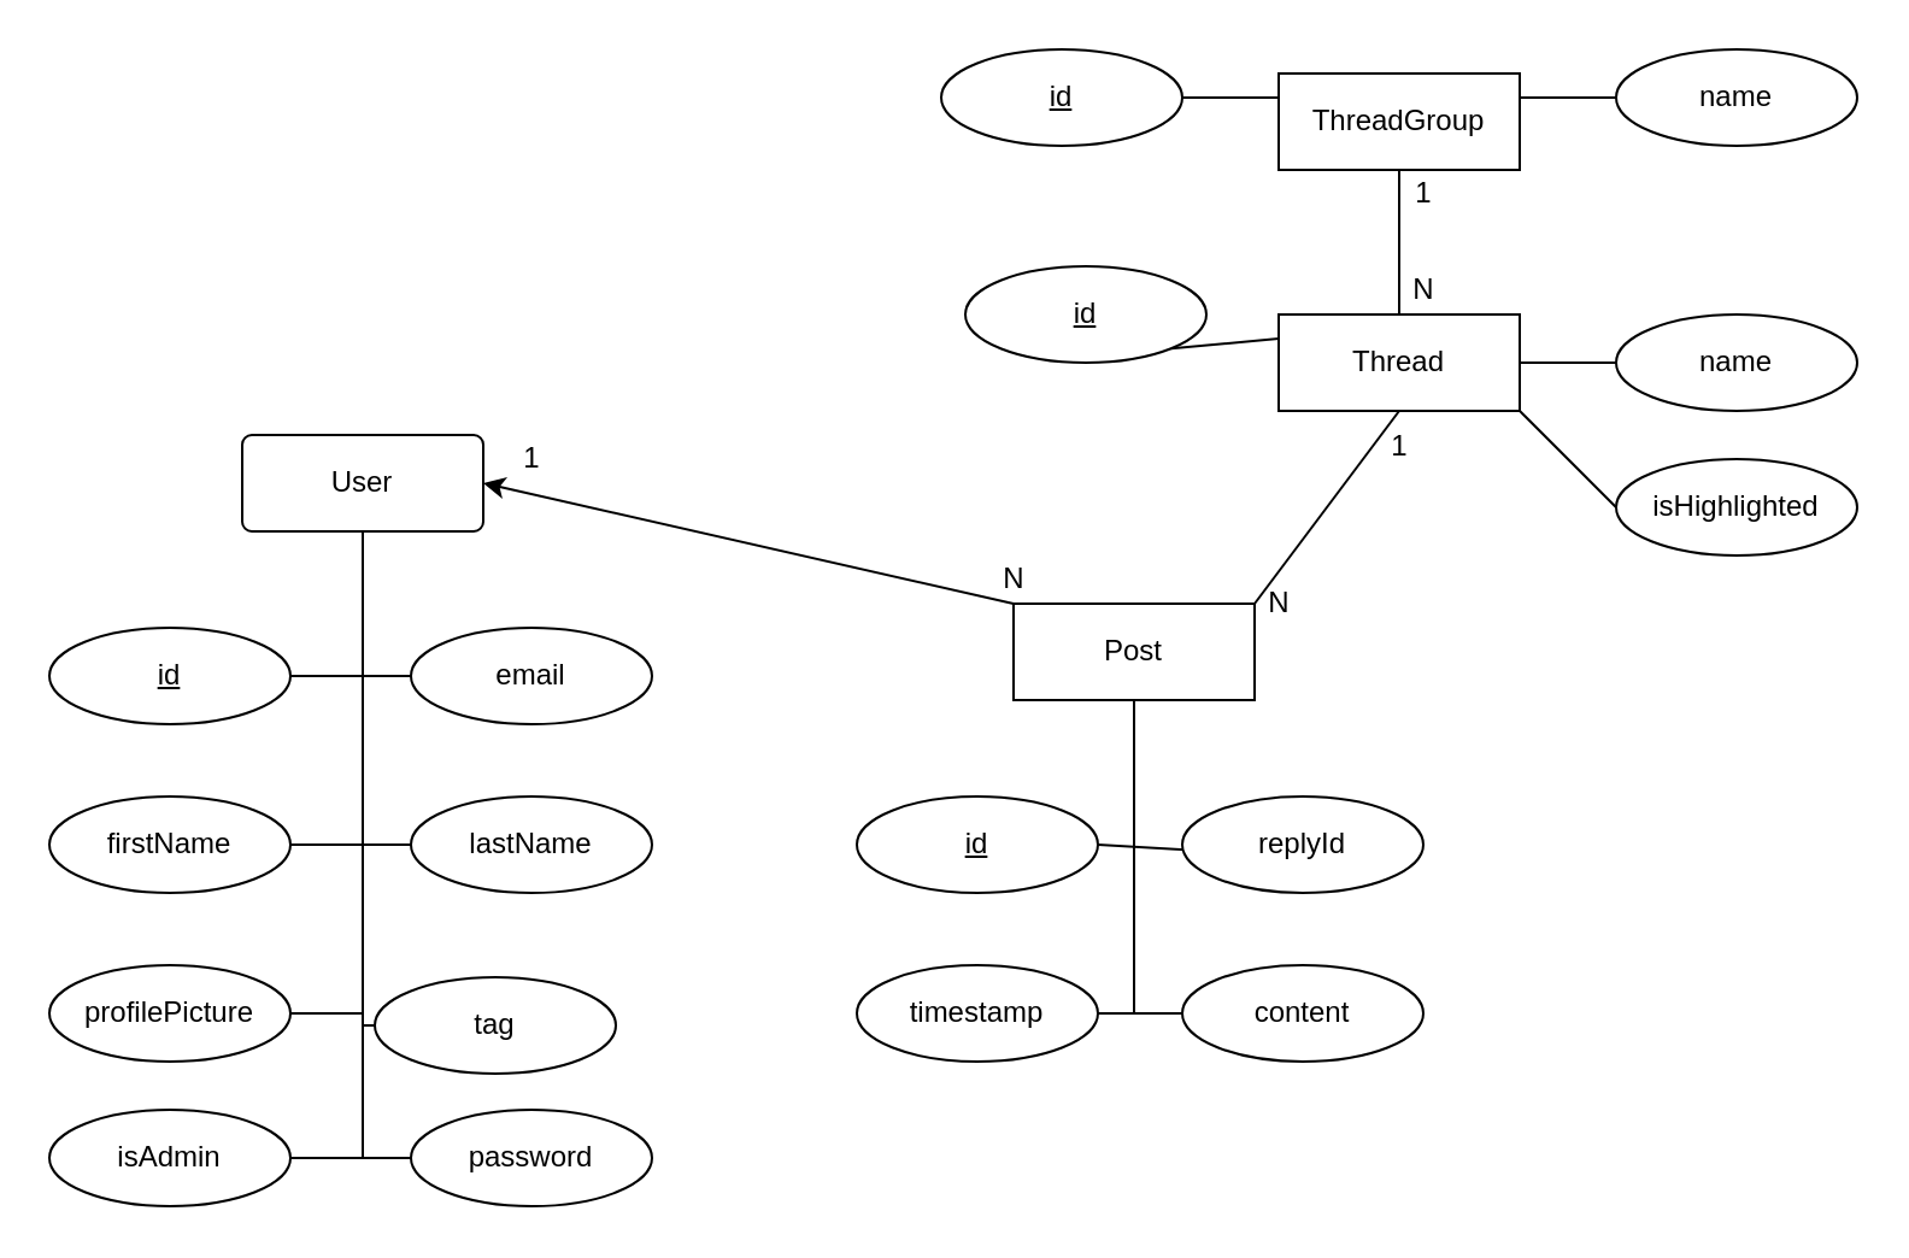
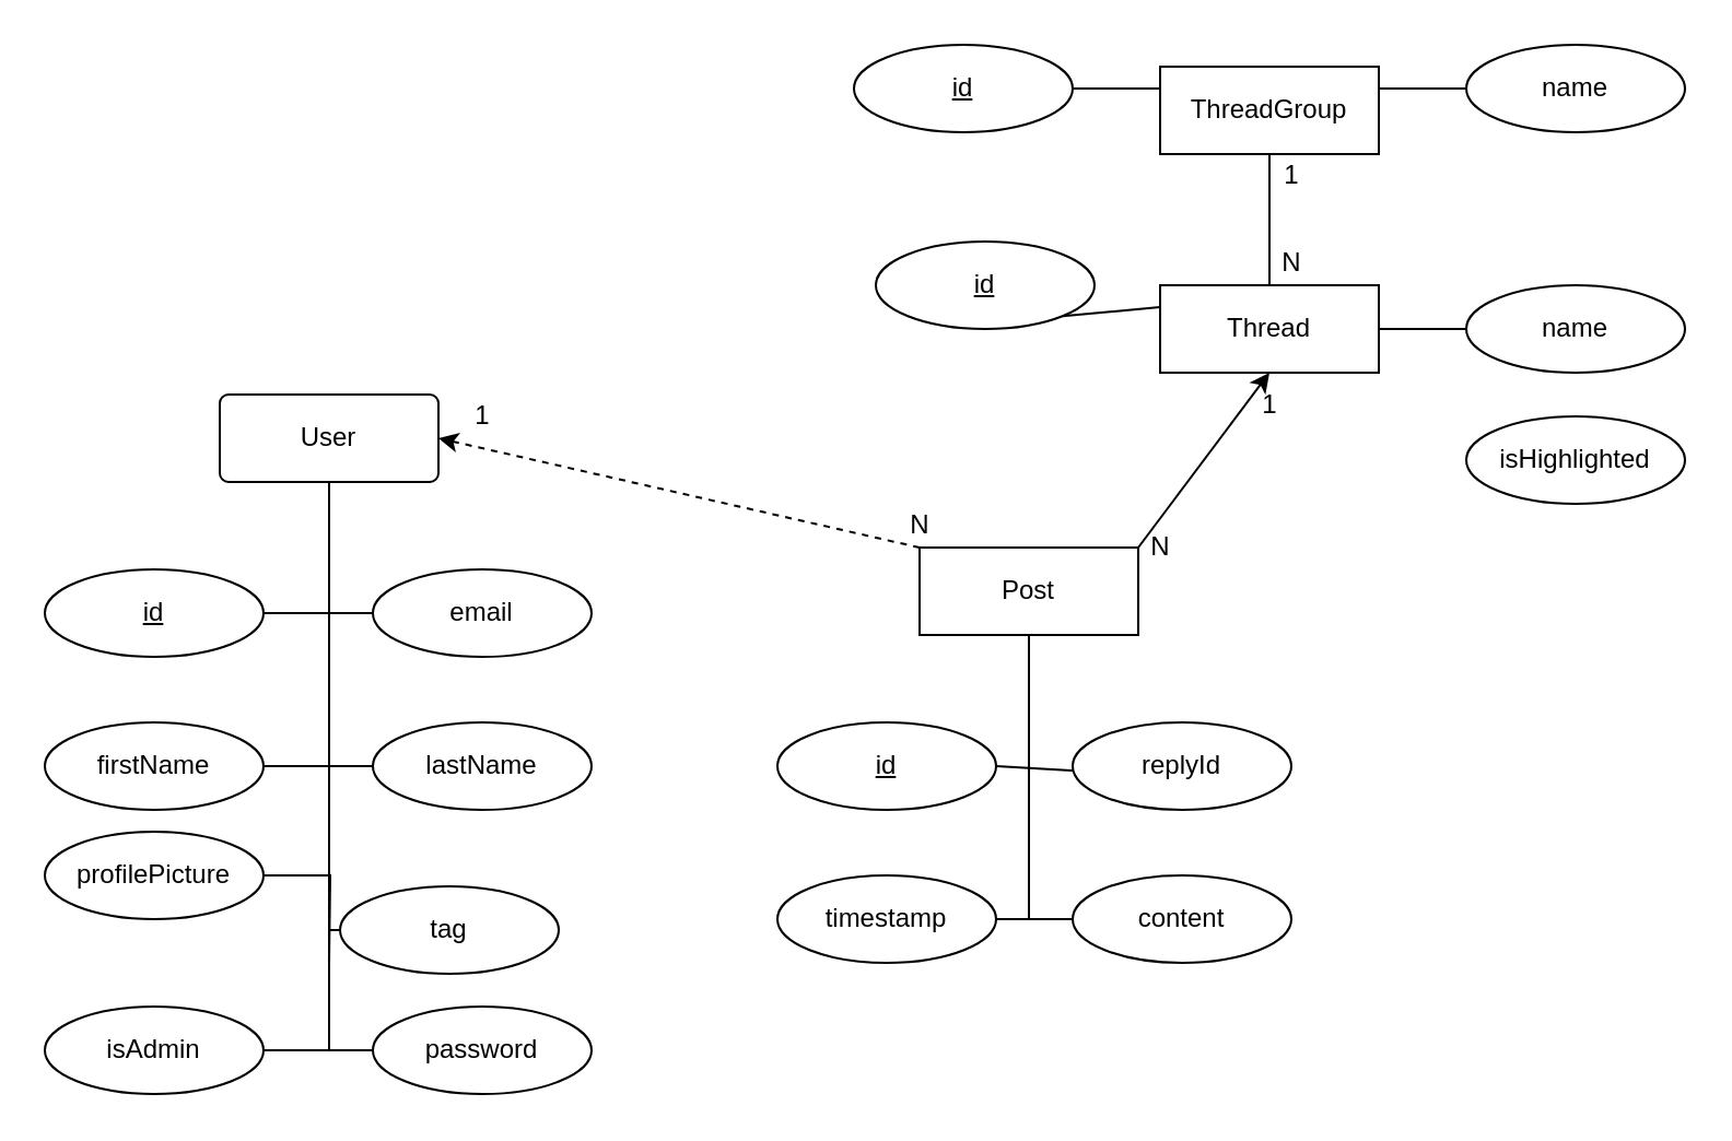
  <mxCell id="0" />
  <mxCell id="1" parent="0" />
  <mxCell id="2" style="edgeStyle=orthogonalEdgeStyle;rounded=0;orthogonalLoop=1;jettySize=auto;html=1;exitX=0.5;exitY=1;exitDx=0;exitDy=0;endArrow=none;endFill=0;" edge="1" parent="1" source="3"><mxGeometry relative="1" as="geometry"><mxPoint x="150" y="480" as="targetPoint" /></mxGeometry></mxCell>
  <mxCell id="3" value="User" style="rounded=1;arcSize=10;whiteSpace=wrap;html=1;align=center;" vertex="1" parent="1"><mxGeometry x="100" y="180" width="100" height="40" as="geometry" /></mxCell>
  <mxCell id="4" style="edgeStyle=orthogonalEdgeStyle;rounded=0;orthogonalLoop=1;jettySize=auto;html=1;exitX=0;exitY=0.5;exitDx=0;exitDy=0;endArrow=none;endFill=0;" edge="1" parent="1" source="5"><mxGeometry relative="1" as="geometry"><mxPoint x="150" y="280" as="targetPoint" /></mxGeometry></mxCell>
  <mxCell id="5" value="email" style="ellipse;whiteSpace=wrap;html=1;align=center;" vertex="1" parent="1"><mxGeometry x="170" y="260" width="100" height="40" as="geometry" /></mxCell>
  <mxCell id="6" style="edgeStyle=orthogonalEdgeStyle;rounded=0;orthogonalLoop=1;jettySize=auto;html=1;exitX=1;exitY=0.5;exitDx=0;exitDy=0;endArrow=none;endFill=0;" edge="1" parent="1" source="7"><mxGeometry relative="1" as="geometry"><mxPoint x="150" y="300" as="targetPoint" /></mxGeometry></mxCell>
  <mxCell id="7" value="id" style="ellipse;whiteSpace=wrap;html=1;align=center;fontStyle=4;" vertex="1" parent="1"><mxGeometry x="20" y="260" width="100" height="40" as="geometry" /></mxCell>
  <mxCell id="8" style="edgeStyle=orthogonalEdgeStyle;rounded=0;orthogonalLoop=1;jettySize=auto;html=1;exitX=1;exitY=0.5;exitDx=0;exitDy=0;endArrow=none;endFill=0;" edge="1" parent="1" source="9"><mxGeometry relative="1" as="geometry"><mxPoint x="150" y="370" as="targetPoint" /></mxGeometry></mxCell>
  <mxCell id="9" value="firstName" style="ellipse;whiteSpace=wrap;html=1;align=center;" vertex="1" parent="1"><mxGeometry x="20" y="330" width="100" height="40" as="geometry" /></mxCell>
  <mxCell id="10" style="edgeStyle=orthogonalEdgeStyle;rounded=0;orthogonalLoop=1;jettySize=auto;html=1;exitX=0;exitY=0.5;exitDx=0;exitDy=0;endArrow=none;endFill=0;" edge="1" parent="1" source="11"><mxGeometry relative="1" as="geometry"><mxPoint x="150" y="350" as="targetPoint" /></mxGeometry></mxCell>
  <mxCell id="11" value="lastName" style="ellipse;whiteSpace=wrap;html=1;align=center;" vertex="1" parent="1"><mxGeometry x="170" y="330" width="100" height="40" as="geometry" /></mxCell>
  <mxCell id="12" style="edgeStyle=orthogonalEdgeStyle;rounded=0;orthogonalLoop=1;jettySize=auto;html=1;exitX=1;exitY=0.5;exitDx=0;exitDy=0;endArrow=none;endFill=0;" edge="1" parent="1" source="13"><mxGeometry relative="1" as="geometry"><mxPoint x="150" y="440" as="targetPoint" /></mxGeometry></mxCell>
- <mxCell id="13" value="profilePicture" style="ellipse;whiteSpace=wrap;html=1;align=center;" vertex="1" parent="1"><mxGeometry x="20" y="400" width="100" height="40" as="geometry" /></mxCell>
+ <mxCell id="13" value="profilePicture" style="ellipse;whiteSpace=wrap;html=1;align=center;" vertex="1" parent="1"><mxGeometry x="20" y="380" width="100" height="40" as="geometry" /></mxCell>
  <mxCell id="14" style="edgeStyle=orthogonalEdgeStyle;rounded=0;orthogonalLoop=1;jettySize=auto;html=1;exitX=0;exitY=0.5;exitDx=0;exitDy=0;endArrow=none;endFill=0;" edge="1" parent="1" source="15"><mxGeometry relative="1" as="geometry"><mxPoint x="150" y="420" as="targetPoint" /></mxGeometry></mxCell>
  <mxCell id="15" value="tag" style="ellipse;whiteSpace=wrap;html=1;align=center;" vertex="1" parent="1"><mxGeometry x="155" y="405" width="100" height="40" as="geometry" /></mxCell>
  <mxCell id="16" style="edgeStyle=orthogonalEdgeStyle;rounded=0;orthogonalLoop=1;jettySize=auto;html=1;exitX=1;exitY=0.5;exitDx=0;exitDy=0;endArrow=none;endFill=0;" edge="1" parent="1" source="17"><mxGeometry relative="1" as="geometry"><mxPoint x="150" y="480" as="targetPoint" /></mxGeometry></mxCell>
  <mxCell id="17" value="isAdmin" style="ellipse;whiteSpace=wrap;html=1;align=center;" vertex="1" parent="1"><mxGeometry x="20" y="460" width="100" height="40" as="geometry" /></mxCell>
  <mxCell id="18" style="edgeStyle=orthogonalEdgeStyle;rounded=0;orthogonalLoop=1;jettySize=auto;html=1;exitX=0;exitY=0.5;exitDx=0;exitDy=0;endArrow=none;endFill=0;" edge="1" parent="1" source="19"><mxGeometry relative="1" as="geometry"><mxPoint x="150" y="480" as="targetPoint" /></mxGeometry></mxCell>
  <mxCell id="19" value="password" style="ellipse;whiteSpace=wrap;html=1;align=center;" vertex="1" parent="1"><mxGeometry x="170" y="460" width="100" height="40" as="geometry" /></mxCell>
  <mxCell id="20" value="ThreadGroup" style="whiteSpace=wrap;html=1;align=center;" vertex="1" parent="1"><mxGeometry x="530" y="30" width="100" height="40" as="geometry" /></mxCell>
  <mxCell id="21" style="edgeStyle=orthogonalEdgeStyle;rounded=0;orthogonalLoop=1;jettySize=auto;html=1;exitX=1;exitY=0.5;exitDx=0;exitDy=0;entryX=0;entryY=0.25;entryDx=0;entryDy=0;endArrow=none;endFill=0;" edge="1" parent="1" source="22" target="20"><mxGeometry relative="1" as="geometry" /></mxCell>
  <mxCell id="22" value="id" style="ellipse;whiteSpace=wrap;html=1;align=center;fontStyle=4;" vertex="1" parent="1"><mxGeometry x="390" y="20" width="100" height="40" as="geometry" /></mxCell>
  <mxCell id="23" style="edgeStyle=orthogonalEdgeStyle;rounded=0;orthogonalLoop=1;jettySize=auto;html=1;exitX=0;exitY=0.5;exitDx=0;exitDy=0;entryX=1;entryY=0.25;entryDx=0;entryDy=0;endArrow=none;endFill=0;" edge="1" parent="1" source="24" target="20"><mxGeometry relative="1" as="geometry" /></mxCell>
  <mxCell id="24" value="name" style="ellipse;whiteSpace=wrap;html=1;align=center;" vertex="1" parent="1"><mxGeometry x="670" y="20" width="100" height="40" as="geometry" /></mxCell>
  <mxCell id="25" style="edgeStyle=none;rounded=0;orthogonalLoop=1;jettySize=auto;html=1;exitX=0.5;exitY=0;exitDx=0;exitDy=0;entryX=0.5;entryY=1;entryDx=0;entryDy=0;endArrow=none;endFill=1;startArrow=none;startFill=0;" edge="1" parent="1" source="26" target="20"><mxGeometry relative="1" as="geometry" /></mxCell>
  <mxCell id="26" value="Thread" style="whiteSpace=wrap;html=1;align=center;" vertex="1" parent="1"><mxGeometry x="530" y="130" width="100" height="40" as="geometry" /></mxCell>
  <mxCell id="27" style="rounded=0;orthogonalLoop=1;jettySize=auto;html=1;exitX=1;exitY=1;exitDx=0;exitDy=0;entryX=0;entryY=0.25;entryDx=0;entryDy=0;endArrow=none;endFill=0;" edge="1" parent="1" source="28" target="26"><mxGeometry relative="1" as="geometry" /></mxCell>
  <mxCell id="28" value="id" style="ellipse;whiteSpace=wrap;html=1;align=center;fontStyle=4;" vertex="1" parent="1"><mxGeometry x="400" y="110" width="100" height="40" as="geometry" /></mxCell>
  <mxCell id="29" style="edgeStyle=none;rounded=0;orthogonalLoop=1;jettySize=auto;html=1;exitX=0;exitY=0.5;exitDx=0;exitDy=0;entryX=1;entryY=0.5;entryDx=0;entryDy=0;endArrow=none;endFill=0;" edge="1" parent="1" source="30" target="26"><mxGeometry relative="1" as="geometry" /></mxCell>
  <mxCell id="30" value="name" style="ellipse;whiteSpace=wrap;html=1;align=center;" vertex="1" parent="1"><mxGeometry x="670" y="130" width="100" height="40" as="geometry" /></mxCell>
  <mxCell id="31" value="N" style="text;html=1;align=center;verticalAlign=middle;resizable=0;points=[];autosize=1;strokeColor=none;fillColor=none;" vertex="1" parent="1"><mxGeometry x="575" y="105" width="30" height="30" as="geometry" /></mxCell>
  <mxCell id="32" value="1" style="text;html=1;align=center;verticalAlign=middle;resizable=0;points=[];autosize=1;strokeColor=none;fillColor=none;" vertex="1" parent="1"><mxGeometry x="575" y="65" width="30" height="30" as="geometry" /></mxCell>
- <mxCell id="33" style="edgeStyle=none;rounded=0;orthogonalLoop=1;jettySize=auto;html=1;exitX=0;exitY=0.5;exitDx=0;exitDy=0;entryX=1;entryY=1;entryDx=0;entryDy=0;startArrow=none;startFill=0;endArrow=none;endFill=0;" edge="1" parent="1" source="34" target="26"><mxGeometry relative="1" as="geometry" /></mxCell>
  <mxCell id="34" value="isHighlighted" style="ellipse;whiteSpace=wrap;html=1;align=center;" vertex="1" parent="1"><mxGeometry x="670" y="190" width="100" height="40" as="geometry" /></mxCell>
- <mxCell id="35" style="edgeStyle=none;rounded=0;orthogonalLoop=1;jettySize=auto;html=1;exitX=1;exitY=0;exitDx=0;exitDy=0;entryX=0.5;entryY=1;entryDx=0;entryDy=0;startArrow=none;startFill=0;endArrow=none;endFill=1;" edge="1" parent="1" source="38" target="26"><mxGeometry relative="1" as="geometry" /></mxCell>
- <mxCell id="36" style="edgeStyle=none;rounded=0;orthogonalLoop=1;jettySize=auto;html=1;exitX=0;exitY=0;exitDx=0;exitDy=0;entryX=1;entryY=0.5;entryDx=0;entryDy=0;startArrow=none;startFill=0;endArrow=classic;endFill=1;" edge="1" parent="1" source="38" target="3"><mxGeometry relative="1" as="geometry" /></mxCell>
+ <mxCell id="35" style="edgeStyle=none;rounded=0;orthogonalLoop=1;jettySize=auto;html=1;exitX=1;exitY=0;exitDx=0;exitDy=0;entryX=0.5;entryY=1;entryDx=0;entryDy=0;startArrow=none;startFill=0;endArrow=classic;endFill=1;" edge="1" parent="1" source="38" target="26"><mxGeometry relative="1" as="geometry" /></mxCell>
+ <mxCell id="36" style="edgeStyle=none;rounded=0;orthogonalLoop=1;jettySize=auto;html=1;exitX=0;exitY=0;exitDx=0;exitDy=0;entryX=1;entryY=0.5;entryDx=0;entryDy=0;startArrow=none;startFill=0;endArrow=classic;endFill=1;dashed=1;" edge="1" parent="1" source="38" target="3"><mxGeometry relative="1" as="geometry" /></mxCell>
  <mxCell id="37" style="edgeStyle=none;rounded=0;orthogonalLoop=1;jettySize=auto;html=1;exitX=0.5;exitY=1;exitDx=0;exitDy=0;startArrow=none;startFill=0;endArrow=none;endFill=0;" edge="1" parent="1" source="38"><mxGeometry relative="1" as="geometry"><mxPoint x="470" y="420" as="targetPoint" /></mxGeometry></mxCell>
  <mxCell id="38" value="Post" style="whiteSpace=wrap;html=1;align=center;" vertex="1" parent="1"><mxGeometry x="420" y="250" width="100" height="40" as="geometry" /></mxCell>
  <mxCell id="39" value="N" style="text;html=1;align=center;verticalAlign=middle;resizable=0;points=[];autosize=1;strokeColor=none;fillColor=none;" vertex="1" parent="1"><mxGeometry x="515" y="235" width="30" height="30" as="geometry" /></mxCell>
  <mxCell id="40" value="1" style="text;html=1;align=center;verticalAlign=middle;resizable=0;points=[];autosize=1;strokeColor=none;fillColor=none;" vertex="1" parent="1"><mxGeometry x="565" y="170" width="30" height="30" as="geometry" /></mxCell>
  <mxCell id="41" value="N" style="text;html=1;align=center;verticalAlign=middle;resizable=0;points=[];autosize=1;strokeColor=none;fillColor=none;" vertex="1" parent="1"><mxGeometry x="405" y="225" width="30" height="30" as="geometry" /></mxCell>
  <mxCell id="42" value="1" style="text;html=1;align=center;verticalAlign=middle;resizable=0;points=[];autosize=1;strokeColor=none;fillColor=none;" vertex="1" parent="1"><mxGeometry x="205" y="175" width="30" height="30" as="geometry" /></mxCell>
  <mxCell id="43" style="edgeStyle=none;rounded=0;orthogonalLoop=1;jettySize=auto;html=1;exitX=1;exitY=0.5;exitDx=0;exitDy=0;startArrow=none;startFill=0;endArrow=none;endFill=0;" edge="1" parent="1" source="46"><mxGeometry relative="1" as="geometry"><mxPoint x="420" y="350" as="targetPoint" /></mxGeometry></mxCell>
  <mxCell id="44" style="edgeStyle=none;rounded=0;orthogonalLoop=1;jettySize=auto;html=1;exitX=1;exitY=0.5;exitDx=0;exitDy=0;startArrow=none;startFill=0;endArrow=none;endFill=0;" edge="1" parent="1" source="46"><mxGeometry relative="1" as="geometry"><mxPoint x="420" y="350" as="targetPoint" /></mxGeometry></mxCell>
  <mxCell id="45" style="edgeStyle=none;rounded=0;orthogonalLoop=1;jettySize=auto;html=1;exitX=1;exitY=0.5;exitDx=0;exitDy=0;startArrow=none;startFill=0;endArrow=none;endFill=0;" edge="1" parent="1" source="46"><mxGeometry relative="1" as="geometry"><mxPoint x="575.532" y="357.09" as="targetPoint" /></mxGeometry></mxCell>
  <mxCell id="46" value="id" style="ellipse;whiteSpace=wrap;html=1;align=center;fontStyle=4;" vertex="1" parent="1"><mxGeometry x="355" y="330" width="100" height="40" as="geometry" /></mxCell>
  <mxCell id="47" value="replyId" style="ellipse;whiteSpace=wrap;html=1;align=center;" vertex="1" parent="1"><mxGeometry x="490" y="330" width="100" height="40" as="geometry" /></mxCell>
  <mxCell id="48" style="edgeStyle=none;rounded=0;orthogonalLoop=1;jettySize=auto;html=1;exitX=1;exitY=0.5;exitDx=0;exitDy=0;startArrow=none;startFill=0;endArrow=none;endFill=0;" edge="1" parent="1" source="49"><mxGeometry relative="1" as="geometry"><mxPoint x="570" y="420" as="targetPoint" /></mxGeometry></mxCell>
  <mxCell id="49" value="timestamp" style="ellipse;whiteSpace=wrap;html=1;align=center;" vertex="1" parent="1"><mxGeometry x="355" y="400" width="100" height="40" as="geometry" /></mxCell>
  <mxCell id="50" value="content" style="ellipse;whiteSpace=wrap;html=1;align=center;" vertex="1" parent="1"><mxGeometry x="490" y="400" width="100" height="40" as="geometry" /></mxCell>
